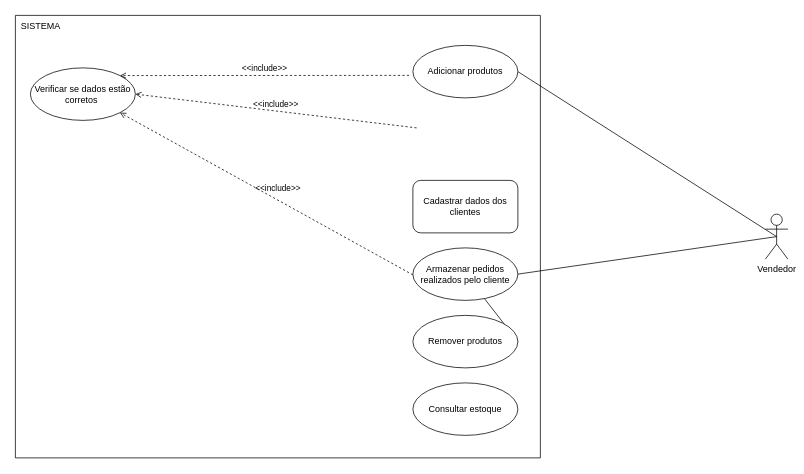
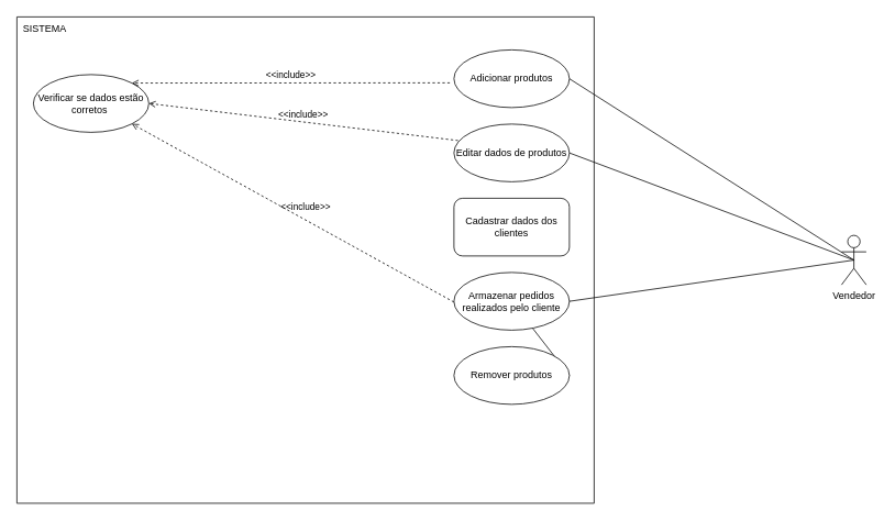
  <mxCell id="0" />
  <mxCell id="1" parent="0" />
  <mxCell id="2" value="Vendedor" style="shape=umlActor;verticalLabelPosition=bottom;verticalAlign=top;html=1;" parent="1" vertex="1"><mxGeometry x="1020" y="285" width="30" height="60" as="geometry" /></mxCell>
  <mxCell id="3" value="" style="endArrow=none;html=1;rounded=0;entryX=0.5;entryY=0.5;entryDx=0;entryDy=0;entryPerimeter=0;exitX=1;exitY=0.5;exitDx=0;exitDy=0;" parent="1" source="8" target="2" edge="1"><mxGeometry relative="1" as="geometry"><mxPoint x="390" y="90" as="sourcePoint" /><mxPoint x="570" y="170" as="targetPoint" /></mxGeometry></mxCell>
  <mxCell id="4" value="" style="endArrow=none;html=1;rounded=0;exitX=1;exitY=0.5;exitDx=0;exitDy=0;" parent="1" source="11" target="17" edge="1"><mxGeometry relative="1" as="geometry"><mxPoint x="400" y="110" as="sourcePoint" /><mxPoint x="570" y="180" as="targetPoint" /></mxGeometry></mxCell>
+ <mxCell id="5" value="" style="endArrow=none;html=1;rounded=0;exitX=1;exitY=0.5;exitDx=0;exitDy=0;entryX=0.5;entryY=0.5;entryDx=0;entryDy=0;entryPerimeter=0;" parent="1" source="12" target="2" edge="1"><mxGeometry relative="1" as="geometry"><mxPoint x="390" y="264.5" as="sourcePoint" /><mxPoint x="570" y="170" as="targetPoint" /></mxGeometry></mxCell>
  <mxCell id="6" value="" style="swimlane;startSize=0;" parent="1" vertex="1"><mxGeometry x="20" y="20" width="700" height="590" as="geometry" /></mxCell>
  <mxCell id="7" value="SISTEMA" style="text;html=1;align=center;verticalAlign=middle;whiteSpace=wrap;rounded=0;" parent="6" vertex="1"><mxGeometry x="4" width="60" height="30" as="geometry" /></mxCell>
  <mxCell id="8" value="Adicionar produtos" style="ellipse;whiteSpace=wrap;html=1;" parent="6" vertex="1"><mxGeometry x="530" y="40" width="140" height="70" as="geometry" /></mxCell>
  <mxCell id="9" value="" style="text;strokeColor=none;fillColor=none;align=left;verticalAlign=middle;spacingTop=-1;spacingLeft=4;spacingRight=4;rotatable=0;labelPosition=right;points=[];portConstraint=eastwest;" parent="6" vertex="1"><mxGeometry x="680" y="260" width="20" height="14" as="geometry" /></mxCell>
  <mxCell id="10" value="Verificar se dados estão corretos&amp;nbsp;" style="ellipse;whiteSpace=wrap;html=1;" parent="6" vertex="1"><mxGeometry x="20" y="70" width="140" height="70" as="geometry" /></mxCell>
  <mxCell id="11" value="Remover produtos" style="ellipse;whiteSpace=wrap;html=1;" parent="6" vertex="1"><mxGeometry x="530" y="400" width="140" height="70" as="geometry" /></mxCell>
+ <mxCell id="12" value="Editar dados de produtos" style="ellipse;whiteSpace=wrap;html=1;" parent="6" vertex="1"><mxGeometry x="530" y="130" width="140" height="70" as="geometry" /></mxCell>
  <mxCell id="13" value="&amp;lt;&amp;lt;include&amp;gt;&amp;gt;" style="html=1;verticalAlign=bottom;labelBackgroundColor=none;endArrow=open;endFill=0;dashed=1;rounded=0;entryX=1;entryY=0;entryDx=0;entryDy=0;" parent="6" target="10" edge="1"><mxGeometry width="160" relative="1" as="geometry"><mxPoint x="525" y="80" as="sourcePoint" /><mxPoint x="675" y="70" as="targetPoint" /></mxGeometry></mxCell>
  <mxCell id="14" value="&amp;lt;&amp;lt;include&amp;gt;&amp;gt;" style="html=1;verticalAlign=bottom;labelBackgroundColor=none;endArrow=open;endFill=0;dashed=1;rounded=0;entryX=1;entryY=0.5;entryDx=0;entryDy=0;" parent="6" target="10" edge="1"><mxGeometry width="160" relative="1" as="geometry"><mxPoint x="535" y="150" as="sourcePoint" /><mxPoint x="460" y="185" as="targetPoint" /></mxGeometry></mxCell>
  <mxCell id="15" value="Cadastrar dados dos clientes" style="whiteSpace=wrap;html=1;rounded=1;" parent="6" vertex="1"><mxGeometry x="530" y="220" width="140" height="70" as="geometry" /></mxCell>
- <mxCell id="16" value="Consultar estoque" style="ellipse;whiteSpace=wrap;html=1;" parent="6" vertex="1"><mxGeometry x="530" y="490" width="140" height="70" as="geometry" /></mxCell>
  <mxCell id="17" value="Armazenar pedidos realizados pelo cliente" style="ellipse;whiteSpace=wrap;html=1;" parent="6" vertex="1"><mxGeometry x="530" y="310" width="140" height="70" as="geometry" /></mxCell>
  <mxCell id="18" value="&amp;lt;&amp;lt;include&amp;gt;&amp;gt;" style="html=1;verticalAlign=bottom;labelBackgroundColor=none;endArrow=open;endFill=0;dashed=1;rounded=0;exitX=0;exitY=0.5;exitDx=0;exitDy=0;entryX=1;entryY=1;entryDx=0;entryDy=0;" parent="6" target="10" edge="1"><mxGeometry x="-0.064" y="-6" width="160" relative="1" as="geometry"><mxPoint x="530" y="346" as="sourcePoint" /><mxPoint x="404" y="240" as="targetPoint" /><mxPoint as="offset" /></mxGeometry></mxCell>
  <mxCell id="19" value="" style="endArrow=none;html=1;rounded=0;entryX=0.5;entryY=0.5;entryDx=0;entryDy=0;entryPerimeter=0;exitX=1;exitY=0.5;exitDx=0;exitDy=0;" parent="1" source="17" target="2" edge="1"><mxGeometry relative="1" as="geometry"><mxPoint x="390" y="535" as="sourcePoint" /><mxPoint x="605" y="360" as="targetPoint" /></mxGeometry></mxCell>
